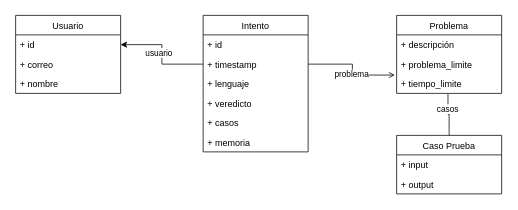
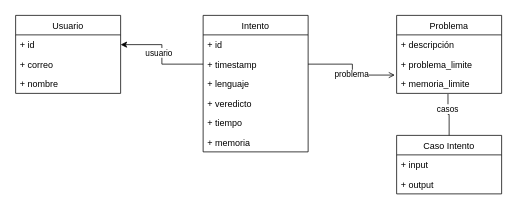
  <mxCell id="0" />
  <mxCell id="1" parent="0" />
  <mxCell id="2" style="edgeStyle=orthogonalEdgeStyle;rounded=0;orthogonalLoop=1;jettySize=auto;html=1;entryX=-0.017;entryY=0.061;entryDx=0;entryDy=0;entryPerimeter=0;endArrow=open;" parent="1" source="10" target="22" edge="1"><mxGeometry relative="1" as="geometry" /></mxCell>
  <mxCell id="3" value="problema" style="edgeLabel;html=1;align=center;verticalAlign=middle;resizable=0;points=[];" parent="2" vertex="1" connectable="0"><mxGeometry x="0.337" y="-2" relative="1" as="geometry"><mxPoint x="-14.76" y="-3.59" as="offset" /></mxGeometry></mxCell>
  <mxCell id="4" style="edgeStyle=orthogonalEdgeStyle;rounded=0;orthogonalLoop=1;jettySize=auto;html=1;" parent="1" source="10" target="16" edge="1"><mxGeometry relative="1" as="geometry" /></mxCell>
  <mxCell id="5" value="usuario" style="edgeLabel;html=1;align=center;verticalAlign=middle;resizable=0;points=[];" parent="4" vertex="1" connectable="0"><mxGeometry x="-0.453" y="-1" relative="1" as="geometry"><mxPoint x="-22.76" y="-14.03" as="offset" /></mxGeometry></mxCell>
  <mxCell id="6" style="edgeStyle=orthogonalEdgeStyle;rounded=0;orthogonalLoop=1;jettySize=auto;html=1;entryX=0.5;entryY=0;entryDx=0;entryDy=0;exitX=0.489;exitY=1.034;exitDx=0;exitDy=0;exitPerimeter=0;endArrow=none;" parent="1" source="22" target="23" edge="1"><mxGeometry relative="1" as="geometry" /></mxCell>
  <mxCell id="7" value="casos" style="edgeLabel;html=1;align=center;verticalAlign=middle;resizable=0;points=[];" parent="6" vertex="1" connectable="0"><mxGeometry x="-0.276" y="-1" relative="1" as="geometry"><mxPoint as="offset" /></mxGeometry></mxCell>
  <mxCell id="8" value="Intento" style="swimlane;fontStyle=0;childLayout=stackLayout;horizontal=1;startSize=26;fillColor=none;horizontalStack=0;resizeParent=1;resizeParentMax=0;resizeLast=0;collapsible=1;marginBottom=0;" parent="1" vertex="1"><mxGeometry x="270" y="20" width="140" height="182" as="geometry" /></mxCell>
  <mxCell id="9" value="+ id" style="text;strokeColor=none;fillColor=none;align=left;verticalAlign=top;spacingLeft=4;spacingRight=4;overflow=hidden;rotatable=0;points=[[0,0.5],[1,0.5]];portConstraint=eastwest;" parent="8" vertex="1"><mxGeometry y="26" width="140" height="26" as="geometry" /></mxCell>
  <mxCell id="10" value="+ timestamp" style="text;strokeColor=none;fillColor=none;align=left;verticalAlign=top;spacingLeft=4;spacingRight=4;overflow=hidden;rotatable=0;points=[[0,0.5],[1,0.5]];portConstraint=eastwest;" parent="8" vertex="1"><mxGeometry y="52" width="140" height="26" as="geometry" /></mxCell>
  <mxCell id="11" value="+ lenguaje" style="text;strokeColor=none;fillColor=none;align=left;verticalAlign=top;spacingLeft=4;spacingRight=4;overflow=hidden;rotatable=0;points=[[0,0.5],[1,0.5]];portConstraint=eastwest;" parent="8" vertex="1"><mxGeometry y="78" width="140" height="26" as="geometry" /></mxCell>
  <mxCell id="12" value="+ veredicto" style="text;strokeColor=none;fillColor=none;align=left;verticalAlign=top;spacingLeft=4;spacingRight=4;overflow=hidden;rotatable=0;points=[[0,0.5],[1,0.5]];portConstraint=eastwest;" parent="8" vertex="1"><mxGeometry y="104" width="140" height="26" as="geometry" /></mxCell>
- <mxCell id="13" value="+ casos " style="text;strokeColor=none;fillColor=none;align=left;verticalAlign=top;spacingLeft=4;spacingRight=4;overflow=hidden;rotatable=0;points=[[0,0.5],[1,0.5]];portConstraint=eastwest;" parent="8" vertex="1"><mxGeometry y="130" width="140" height="26" as="geometry" /></mxCell>
+ <mxCell id="13" value="+ tiempo " style="text;strokeColor=none;fillColor=none;align=left;verticalAlign=top;spacingLeft=4;spacingRight=4;overflow=hidden;rotatable=0;points=[[0,0.5],[1,0.5]];portConstraint=eastwest;" parent="8" vertex="1"><mxGeometry y="130" width="140" height="26" as="geometry" /></mxCell>
  <mxCell id="14" value="+ memoria" style="text;strokeColor=none;fillColor=none;align=left;verticalAlign=top;spacingLeft=4;spacingRight=4;overflow=hidden;rotatable=0;points=[[0,0.5],[1,0.5]];portConstraint=eastwest;" parent="8" vertex="1"><mxGeometry y="156" width="140" height="26" as="geometry" /></mxCell>
  <mxCell id="15" value="Usuario" style="swimlane;fontStyle=0;childLayout=stackLayout;horizontal=1;startSize=26;fillColor=none;horizontalStack=0;resizeParent=1;resizeParentMax=0;resizeLast=0;collapsible=1;marginBottom=0;" parent="1" vertex="1"><mxGeometry x="20" y="20" width="140" height="104" as="geometry" /></mxCell>
  <mxCell id="16" value="+ id" style="text;strokeColor=none;fillColor=none;align=left;verticalAlign=top;spacingLeft=4;spacingRight=4;overflow=hidden;rotatable=0;points=[[0,0.5],[1,0.5]];portConstraint=eastwest;" parent="15" vertex="1"><mxGeometry y="26" width="140" height="26" as="geometry" /></mxCell>
  <mxCell id="17" value="+ correo" style="text;strokeColor=none;fillColor=none;align=left;verticalAlign=top;spacingLeft=4;spacingRight=4;overflow=hidden;rotatable=0;points=[[0,0.5],[1,0.5]];portConstraint=eastwest;" parent="15" vertex="1"><mxGeometry y="52" width="140" height="26" as="geometry" /></mxCell>
  <mxCell id="18" value="+ nombre" style="text;strokeColor=none;fillColor=none;align=left;verticalAlign=top;spacingLeft=4;spacingRight=4;overflow=hidden;rotatable=0;points=[[0,0.5],[1,0.5]];portConstraint=eastwest;" parent="15" vertex="1"><mxGeometry y="78" width="140" height="26" as="geometry" /></mxCell>
  <mxCell id="19" value="Problema" style="swimlane;fontStyle=0;childLayout=stackLayout;horizontal=1;startSize=26;fillColor=none;horizontalStack=0;resizeParent=1;resizeParentMax=0;resizeLast=0;collapsible=1;marginBottom=0;" parent="1" vertex="1"><mxGeometry x="528" y="20" width="140" height="104" as="geometry" /></mxCell>
  <mxCell id="20" value="+ descripción" style="text;strokeColor=none;fillColor=none;align=left;verticalAlign=top;spacingLeft=4;spacingRight=4;overflow=hidden;rotatable=0;points=[[0,0.5],[1,0.5]];portConstraint=eastwest;" parent="19" vertex="1"><mxGeometry y="26" width="140" height="26" as="geometry" /></mxCell>
  <mxCell id="21" value="+ problema_limite" style="text;strokeColor=none;fillColor=none;align=left;verticalAlign=top;spacingLeft=4;spacingRight=4;overflow=hidden;rotatable=0;points=[[0,0.5],[1,0.5]];portConstraint=eastwest;" parent="19" vertex="1"><mxGeometry y="52" width="140" height="26" as="geometry" /></mxCell>
- <mxCell id="22" value="+ tiempo_limite" style="text;strokeColor=none;fillColor=none;align=left;verticalAlign=top;spacingLeft=4;spacingRight=4;overflow=hidden;rotatable=0;points=[[0,0.5],[1,0.5]];portConstraint=eastwest;" parent="19" vertex="1"><mxGeometry y="78" width="140" height="26" as="geometry" /></mxCell>
- <mxCell id="23" value="Caso Prueba" style="swimlane;fontStyle=0;childLayout=stackLayout;horizontal=1;startSize=26;fillColor=none;horizontalStack=0;resizeParent=1;resizeParentMax=0;resizeLast=0;collapsible=1;marginBottom=0;" parent="1" vertex="1"><mxGeometry x="528" y="180" width="140" height="78" as="geometry" /></mxCell>
+ <mxCell id="22" value="+ memoria_limite" style="text;strokeColor=none;fillColor=none;align=left;verticalAlign=top;spacingLeft=4;spacingRight=4;overflow=hidden;rotatable=0;points=[[0,0.5],[1,0.5]];portConstraint=eastwest;" parent="19" vertex="1"><mxGeometry y="78" width="140" height="26" as="geometry" /></mxCell>
+ <mxCell id="23" value="Caso Intento" style="swimlane;fontStyle=0;childLayout=stackLayout;horizontal=1;startSize=26;fillColor=none;horizontalStack=0;resizeParent=1;resizeParentMax=0;resizeLast=0;collapsible=1;marginBottom=0;" parent="1" vertex="1"><mxGeometry x="528" y="180" width="140" height="78" as="geometry" /></mxCell>
  <mxCell id="24" value="+ input" style="text;strokeColor=none;fillColor=none;align=left;verticalAlign=top;spacingLeft=4;spacingRight=4;overflow=hidden;rotatable=0;points=[[0,0.5],[1,0.5]];portConstraint=eastwest;" parent="23" vertex="1"><mxGeometry y="26" width="140" height="26" as="geometry" /></mxCell>
  <mxCell id="25" value="+ output" style="text;strokeColor=none;fillColor=none;align=left;verticalAlign=top;spacingLeft=4;spacingRight=4;overflow=hidden;rotatable=0;points=[[0,0.5],[1,0.5]];portConstraint=eastwest;" parent="23" vertex="1"><mxGeometry y="52" width="140" height="26" as="geometry" /></mxCell>
